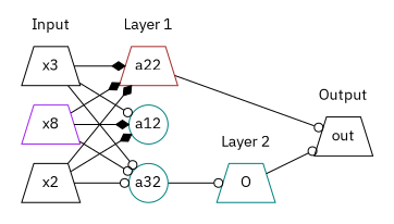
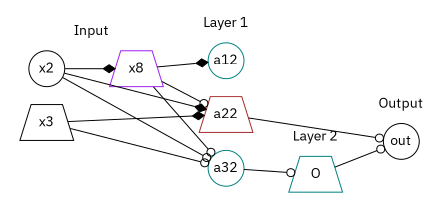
  digraph {
    fontname="IBM Plex Sans"
    rankdir=LR
    splines=line
    node [color=black fixedsize=true fontname="IBM Plex Sans" shape=trapezium style=solid]
    edge [arrowhead=odot fontname="IBM Plex Sans"]
    n1 [color=purple label=x8]
-   x2
+   x2 [shape=circle]
    x3
    a12 [color=teal shape=circle]
    a22 [color=brown]
    a32 [color=teal shape=circle]
    O [color=teal]
-   out
+   out [shape=circle]
    subgraph cluster_1 {
      color=white
      label=Input
      n1
      x2
      x3
    }
    subgraph cluster_2 {
      color=white
      label="Layer 1"
      a12
      a22
      a32
    }
    subgraph cluster_3 {
      color=white
      label="Layer 2"
      O
    }
    subgraph cluster_4 {
      color=white
      label=Output
      out
    }
    n1 -> a12 [arrowhead=diamond]
-   n1 -> a22 [arrowhead=diamond]
+   n1 -> a22
    n1 -> a32
-   x2 -> a12 [arrowhead=diamond]
+   x2 -> n1 [arrowhead=diamond]
    x2 -> a22 [arrowhead=diamond]
    x2 -> a32
-   x3 -> a12
    x3 -> a22 [arrowhead=diamond]
    x3 -> a32
    a22 -> out
    a32 -> O
    O -> out
  }
